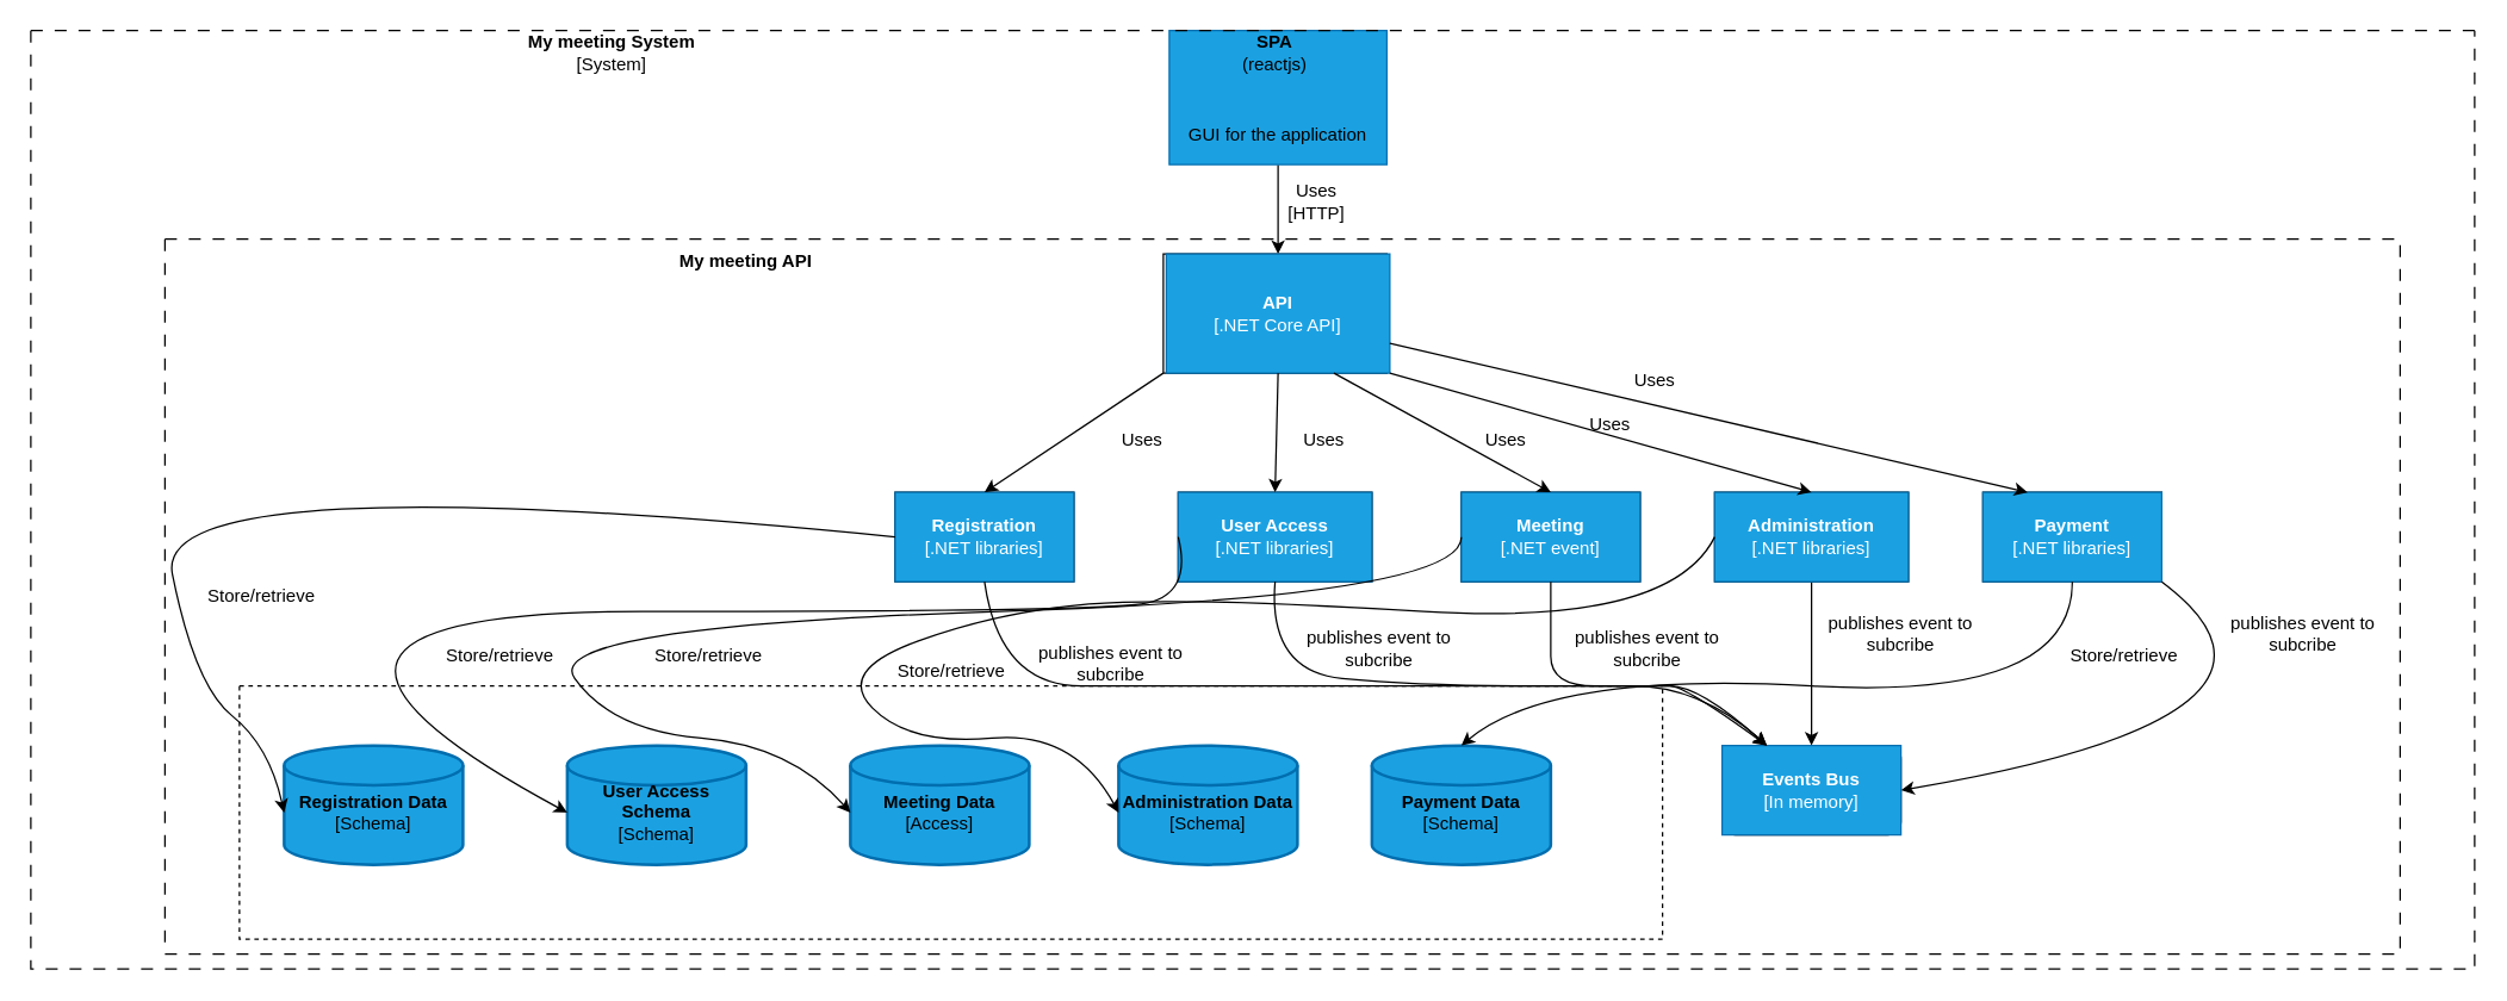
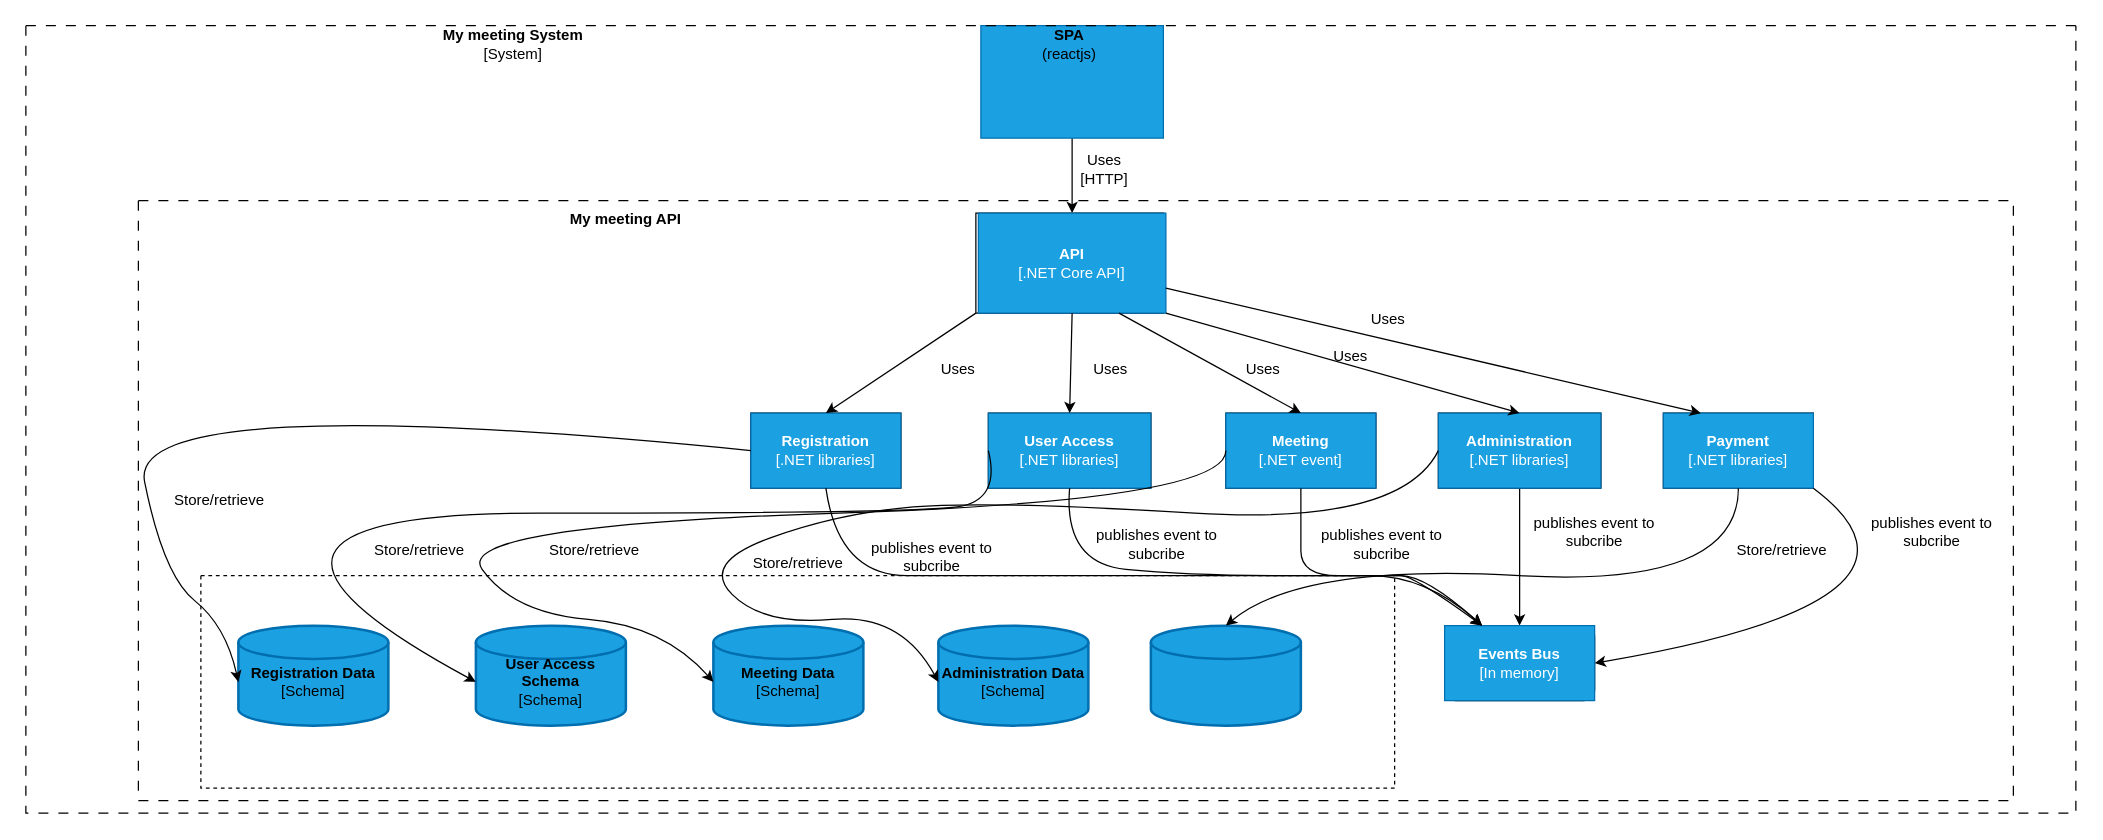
  <mxCell id="0" />
  <mxCell id="1" parent="0" />
  <mxCell id="2" style="edgeStyle=orthogonalEdgeStyle;rounded=0;orthogonalLoop=1;jettySize=auto;html=1;entryX=0.5;entryY=0;entryDx=0;entryDy=0;" edge="1" parent="1" source="3" target="7"><mxGeometry relative="1" as="geometry" /></mxCell>
  <mxCell id="3" value="" style="rounded=0;whiteSpace=wrap;html=1;fillColor=#1ba1e2;fontColor=#ffffff;strokeColor=#006EAF;" vertex="1" parent="1"><mxGeometry x="784" y="20" width="146" height="90" as="geometry" /></mxCell>
  <mxCell id="4" value="&lt;b&gt;SPA&lt;/b&gt;&lt;div&gt;(reactjs)&lt;/div&gt;" style="text;html=1;align=center;verticalAlign=middle;whiteSpace=wrap;rounded=0;" vertex="1" parent="1"><mxGeometry x="780" y="20" width="150" height="30" as="geometry" /></mxCell>
- <mxCell id="5" value="GUI for the application" style="text;html=1;align=center;verticalAlign=middle;whiteSpace=wrap;rounded=0;" vertex="1" parent="1"><mxGeometry x="796" y="70" width="122" height="40" as="geometry" /></mxCell>
  <mxCell id="6" value="" style="rounded=0;whiteSpace=wrap;html=1;" vertex="1" parent="1"><mxGeometry x="780" y="170" width="150" height="80" as="geometry" /></mxCell>
  <mxCell id="7" value="&lt;b&gt;API&lt;/b&gt;&lt;div&gt;[.NET Core API]&lt;/div&gt;" style="text;html=1;align=center;verticalAlign=middle;whiteSpace=wrap;rounded=0;fillColor=#1ba1e2;fontColor=#ffffff;strokeColor=#006EAF;" vertex="1" parent="1"><mxGeometry x="782" y="170" width="150" height="80" as="geometry" /></mxCell>
  <mxCell id="8" value="" style="rounded=0;whiteSpace=wrap;html=1;" vertex="1" parent="1"><mxGeometry x="600" y="330" width="120" height="60" as="geometry" /></mxCell>
  <mxCell id="9" value="" style="rounded=0;whiteSpace=wrap;html=1;" vertex="1" parent="1"><mxGeometry x="790" y="330" width="130" height="60" as="geometry" /></mxCell>
  <mxCell id="10" value="" style="rounded=0;whiteSpace=wrap;html=1;" vertex="1" parent="1"><mxGeometry x="980" y="330" width="120" height="60" as="geometry" /></mxCell>
  <mxCell id="11" value="" style="rounded=0;whiteSpace=wrap;html=1;" vertex="1" parent="1"><mxGeometry x="1150" y="330" width="130" height="60" as="geometry" /></mxCell>
  <mxCell id="12" value="" style="rounded=0;whiteSpace=wrap;html=1;" vertex="1" parent="1"><mxGeometry x="1330" y="330" width="120" height="60" as="geometry" /></mxCell>
  <mxCell id="13" value="&lt;b&gt;Registration&lt;/b&gt;&lt;div&gt;[.NET libraries]&lt;/div&gt;" style="text;html=1;align=center;verticalAlign=middle;whiteSpace=wrap;rounded=0;fillColor=#1ba1e2;fontColor=#ffffff;strokeColor=#006EAF;" vertex="1" parent="1"><mxGeometry x="600" y="330" width="120" height="60" as="geometry" /></mxCell>
  <mxCell id="14" value="&lt;b&gt;User Access&lt;/b&gt;&lt;div&gt;[.NET libraries]&lt;/div&gt;" style="text;html=1;align=center;verticalAlign=middle;whiteSpace=wrap;rounded=0;fillColor=#1ba1e2;fontColor=#ffffff;strokeColor=#006EAF;" vertex="1" parent="1"><mxGeometry x="790" y="330" width="130" height="60" as="geometry" /></mxCell>
  <mxCell id="15" value="&lt;b&gt;Meeting&lt;/b&gt;&lt;div&gt;[.NET event]&lt;/div&gt;" style="text;html=1;align=center;verticalAlign=middle;whiteSpace=wrap;rounded=0;fillColor=#1ba1e2;fontColor=#ffffff;strokeColor=#006EAF;" vertex="1" parent="1"><mxGeometry x="980" y="330" width="120" height="60" as="geometry" /></mxCell>
  <mxCell id="16" style="edgeStyle=orthogonalEdgeStyle;rounded=0;orthogonalLoop=1;jettySize=auto;html=1;entryX=0.5;entryY=0;entryDx=0;entryDy=0;" edge="1" parent="1" source="17" target="30"><mxGeometry relative="1" as="geometry" /></mxCell>
  <mxCell id="17" value="&lt;b&gt;Administration&lt;/b&gt;&lt;div&gt;[.NET libraries]&lt;/div&gt;" style="text;html=1;align=center;verticalAlign=middle;whiteSpace=wrap;rounded=0;fillColor=#1ba1e2;fontColor=#ffffff;strokeColor=#006EAF;" vertex="1" parent="1"><mxGeometry x="1150" y="330" width="130" height="60" as="geometry" /></mxCell>
  <mxCell id="18" value="&lt;b&gt;Payment&lt;/b&gt;&lt;div&gt;[.NET libraries]&lt;/div&gt;" style="text;html=1;align=center;verticalAlign=middle;whiteSpace=wrap;rounded=0;fillColor=#1ba1e2;fontColor=#ffffff;strokeColor=#006EAF;" vertex="1" parent="1"><mxGeometry x="1330" y="330" width="120" height="60" as="geometry" /></mxCell>
  <mxCell id="19" value="" style="strokeWidth=2;html=1;shape=mxgraph.flowchart.database;whiteSpace=wrap;fillColor=#1ba1e2;fontColor=#ffffff;strokeColor=#006EAF;" vertex="1" parent="1"><mxGeometry x="190" y="500" width="120" height="80" as="geometry" /></mxCell>
  <mxCell id="20" value="&lt;b&gt;Registration Data&lt;/b&gt;&lt;div&gt;[Schema]&lt;/div&gt;" style="text;html=1;align=center;verticalAlign=middle;whiteSpace=wrap;rounded=0;" vertex="1" parent="1"><mxGeometry x="190" y="520" width="120" height="50" as="geometry" /></mxCell>
  <mxCell id="21" value="" style="strokeWidth=2;html=1;shape=mxgraph.flowchart.database;whiteSpace=wrap;fillColor=#1ba1e2;fontColor=#ffffff;strokeColor=#006EAF;" vertex="1" parent="1"><mxGeometry x="380" y="500" width="120" height="80" as="geometry" /></mxCell>
  <mxCell id="22" value="&lt;b&gt;User Access Schema&lt;/b&gt;&lt;br&gt;&lt;div&gt;[Schema]&lt;/div&gt;" style="text;html=1;align=center;verticalAlign=middle;whiteSpace=wrap;rounded=0;" vertex="1" parent="1"><mxGeometry x="380" y="520" width="120" height="50" as="geometry" /></mxCell>
  <mxCell id="23" value="" style="strokeWidth=2;html=1;shape=mxgraph.flowchart.database;whiteSpace=wrap;fillColor=#1ba1e2;fontColor=#ffffff;strokeColor=#006EAF;" vertex="1" parent="1"><mxGeometry x="570" y="500" width="120" height="80" as="geometry" /></mxCell>
- <mxCell id="24" value="&lt;b&gt;Meeting Data&lt;/b&gt;&lt;div&gt;[Access]&lt;/div&gt;" style="text;html=1;align=center;verticalAlign=middle;whiteSpace=wrap;rounded=0;" vertex="1" parent="1"><mxGeometry x="570" y="520" width="120" height="50" as="geometry" /></mxCell>
+ <mxCell id="24" value="&lt;b&gt;Meeting Data&lt;/b&gt;&lt;div&gt;[Schema]&lt;/div&gt;" style="text;html=1;align=center;verticalAlign=middle;whiteSpace=wrap;rounded=0;" vertex="1" parent="1"><mxGeometry x="570" y="520" width="120" height="50" as="geometry" /></mxCell>
  <mxCell id="25" value="" style="strokeWidth=2;html=1;shape=mxgraph.flowchart.database;whiteSpace=wrap;fillColor=#1ba1e2;fontColor=#ffffff;strokeColor=#006EAF;" vertex="1" parent="1"><mxGeometry x="750" y="500" width="120" height="80" as="geometry" /></mxCell>
  <mxCell id="26" value="&lt;b&gt;Administration Data&lt;/b&gt;&lt;div&gt;[Schema]&lt;/div&gt;" style="text;html=1;align=center;verticalAlign=middle;whiteSpace=wrap;rounded=0;" vertex="1" parent="1"><mxGeometry x="750" y="520" width="120" height="50" as="geometry" /></mxCell>
  <mxCell id="27" value="" style="strokeWidth=2;html=1;shape=mxgraph.flowchart.database;whiteSpace=wrap;fillColor=#1ba1e2;fontColor=#ffffff;strokeColor=#006EAF;" vertex="1" parent="1"><mxGeometry x="920" y="500" width="120" height="80" as="geometry" /></mxCell>
- <mxCell id="28" value="&lt;b&gt;Payment Data&lt;/b&gt;&lt;div&gt;[Schema]&lt;/div&gt;" style="text;html=1;align=center;verticalAlign=middle;whiteSpace=wrap;rounded=0;" vertex="1" parent="1"><mxGeometry x="920" y="520" width="120" height="50" as="geometry" /></mxCell>
  <mxCell id="29" value="" style="rounded=1;whiteSpace=wrap;html=1;" vertex="1" parent="1"><mxGeometry x="1155" y="500" width="120" height="60" as="geometry" /></mxCell>
  <mxCell id="30" value="&lt;b&gt;Events Bus&lt;/b&gt;&lt;div&gt;[In memory]&lt;/div&gt;" style="text;html=1;align=center;verticalAlign=middle;whiteSpace=wrap;rounded=0;fillColor=#1ba1e2;fontColor=#ffffff;strokeColor=#006EAF;" vertex="1" parent="1"><mxGeometry x="1155" y="500" width="120" height="60" as="geometry" /></mxCell>
  <mxCell id="31" value="" style="endArrow=classic;html=1;rounded=0;strokeColor=default;curved=1;exitX=1;exitY=1;exitDx=0;exitDy=0;entryX=1;entryY=0.5;entryDx=0;entryDy=0;" edge="1" parent="1" source="18" target="30"><mxGeometry width="50" height="50" relative="1" as="geometry"><mxPoint x="1460" y="540" as="sourcePoint" /><mxPoint x="1510" y="490" as="targetPoint" /><Array as="points"><mxPoint x="1570" y="480" /></Array></mxGeometry></mxCell>
  <mxCell id="32" value="" style="endArrow=classic;html=1;rounded=0;exitX=0.5;exitY=1;exitDx=0;exitDy=0;entryX=0.25;entryY=0;entryDx=0;entryDy=0;curved=1;" edge="1" parent="1" source="15" target="30"><mxGeometry width="50" height="50" relative="1" as="geometry"><mxPoint x="1100" y="550" as="sourcePoint" /><mxPoint x="1150" y="500" as="targetPoint" /><Array as="points"><mxPoint x="1040" y="420" /><mxPoint x="1040" y="460" /><mxPoint x="1100" y="460" /><mxPoint x="1140" y="460" /></Array></mxGeometry></mxCell>
  <mxCell id="33" value="" style="swimlane;startSize=0;dashed=1;" vertex="1" parent="1"><mxGeometry x="160" y="460" width="955" height="170" as="geometry" /></mxCell>
  <mxCell id="34" value="" style="endArrow=classic;html=1;rounded=0;exitX=0;exitY=0.5;exitDx=0;exitDy=0;entryX=0;entryY=0.5;entryDx=0;entryDy=0;curved=1;" edge="1" parent="33" source="17" target="26"><mxGeometry width="50" height="50" relative="1" as="geometry"><mxPoint x="590" y="20" as="sourcePoint" /><mxPoint x="640" y="-30" as="targetPoint" /><Array as="points"><mxPoint x="960" y="-40" /><mxPoint x="630" y="-60" /><mxPoint x="510" y="-50" /><mxPoint x="400" y="-10" /><mxPoint x="450" y="40" /><mxPoint x="560" y="30" /></Array></mxGeometry></mxCell>
  <mxCell id="35" value="" style="endArrow=classic;html=1;rounded=0;entryX=0.25;entryY=0;entryDx=0;entryDy=0;exitX=0.5;exitY=1;exitDx=0;exitDy=0;curved=1;" edge="1" parent="1" source="14" target="30"><mxGeometry width="50" height="50" relative="1" as="geometry"><mxPoint x="840" y="540" as="sourcePoint" /><mxPoint x="890" y="490" as="targetPoint" /><Array as="points"><mxPoint x="850" y="450" /><mxPoint x="950" y="460" /><mxPoint x="1110" y="460" /><mxPoint x="1130" y="460" /></Array></mxGeometry></mxCell>
  <mxCell id="36" value="" style="endArrow=classic;html=1;rounded=0;exitX=0.5;exitY=1;exitDx=0;exitDy=0;entryX=0.25;entryY=0;entryDx=0;entryDy=0;curved=1;" edge="1" parent="1" source="13" target="30"><mxGeometry width="50" height="50" relative="1" as="geometry"><mxPoint x="840" y="540" as="sourcePoint" /><mxPoint x="890" y="490" as="targetPoint" /><Array as="points"><mxPoint x="670" y="460" /><mxPoint x="780" y="460" /><mxPoint x="960" y="460" /><mxPoint x="1050" y="460" /><mxPoint x="1140" y="460" /></Array></mxGeometry></mxCell>
  <mxCell id="37" value="" style="endArrow=classic;html=1;rounded=0;exitX=0;exitY=0.5;exitDx=0;exitDy=0;entryX=0;entryY=0.5;entryDx=0;entryDy=0;curved=1;" edge="1" parent="1" source="13" target="20"><mxGeometry width="50" height="50" relative="1" as="geometry"><mxPoint x="530" y="520" as="sourcePoint" /><mxPoint x="580" y="470" as="targetPoint" /><Array as="points"><mxPoint x="100" y="310" /><mxPoint x="130" y="460" /><mxPoint x="180" y="500" /></Array></mxGeometry></mxCell>
  <mxCell id="38" value="" style="endArrow=classic;html=1;rounded=0;exitX=0;exitY=0.5;exitDx=0;exitDy=0;entryX=0;entryY=0.5;entryDx=0;entryDy=0;curved=1;" edge="1" parent="1" source="14" target="22"><mxGeometry width="50" height="50" relative="1" as="geometry"><mxPoint x="360" y="520" as="sourcePoint" /><mxPoint x="410" y="470" as="targetPoint" /><Array as="points"><mxPoint x="800" y="400" /><mxPoint x="730" y="410" /><mxPoint x="130" y="410" /></Array></mxGeometry></mxCell>
  <mxCell id="39" value="" style="endArrow=classic;html=1;rounded=0;exitX=0;exitY=0.5;exitDx=0;exitDy=0;entryX=0;entryY=0.5;entryDx=0;entryDy=0;curved=1;" edge="1" parent="1" source="15" target="24"><mxGeometry width="50" height="50" relative="1" as="geometry"><mxPoint x="720" y="520" as="sourcePoint" /><mxPoint x="770" y="470" as="targetPoint" /><Array as="points"><mxPoint x="980" y="400" /><mxPoint x="360" y="420" /><mxPoint x="410" y="490" /><mxPoint x="530" y="500" /></Array></mxGeometry></mxCell>
  <mxCell id="40" value="Store/retrieve" style="text;html=1;align=center;verticalAlign=middle;whiteSpace=wrap;rounded=0;" vertex="1" parent="1"><mxGeometry x="130" y="380" width="90" height="40" as="geometry" /></mxCell>
  <mxCell id="41" value="Store/retrieve" style="text;html=1;align=center;verticalAlign=middle;whiteSpace=wrap;rounded=0;" vertex="1" parent="1"><mxGeometry x="290" y="420" width="90" height="40" as="geometry" /></mxCell>
  <mxCell id="42" value="Store/retrieve" style="text;html=1;align=center;verticalAlign=middle;whiteSpace=wrap;rounded=0;" vertex="1" parent="1"><mxGeometry x="430" y="420" width="90" height="40" as="geometry" /></mxCell>
  <mxCell id="43" value="Store/retrieve" style="text;html=1;align=center;verticalAlign=middle;whiteSpace=wrap;rounded=0;" vertex="1" parent="1"><mxGeometry x="592.5" y="430" width="90" height="40" as="geometry" /></mxCell>
  <mxCell id="44" value="" style="endArrow=classic;html=1;rounded=0;exitX=0.5;exitY=1;exitDx=0;exitDy=0;entryX=0.5;entryY=0;entryDx=0;entryDy=0;entryPerimeter=0;curved=1;" edge="1" parent="1" source="18" target="27"><mxGeometry width="50" height="50" relative="1" as="geometry"><mxPoint x="1080" y="510" as="sourcePoint" /><mxPoint x="1130" y="460" as="targetPoint" /><Array as="points"><mxPoint x="1390" y="470" /><mxPoint x="1040" y="450" /></Array></mxGeometry></mxCell>
  <mxCell id="45" value="Store/retrieve" style="text;html=1;align=center;verticalAlign=middle;whiteSpace=wrap;rounded=0;" vertex="1" parent="1"><mxGeometry x="1380" y="420" width="90" height="40" as="geometry" /></mxCell>
  <mxCell id="46" value="publishes event to subcribe" style="text;html=1;align=center;verticalAlign=middle;whiteSpace=wrap;rounded=0;" vertex="1" parent="1"><mxGeometry x="1490" y="410" width="110" height="30" as="geometry" /></mxCell>
  <mxCell id="47" value="" style="endArrow=classic;html=1;rounded=0;exitX=0;exitY=1;exitDx=0;exitDy=0;entryX=0.5;entryY=0;entryDx=0;entryDy=0;" edge="1" parent="1" source="6" target="13"><mxGeometry width="50" height="50" relative="1" as="geometry"><mxPoint x="890" y="260" as="sourcePoint" /><mxPoint x="940" y="210" as="targetPoint" /></mxGeometry></mxCell>
  <mxCell id="48" value="" style="endArrow=classic;html=1;rounded=0;exitX=0.5;exitY=1;exitDx=0;exitDy=0;entryX=0.5;entryY=0;entryDx=0;entryDy=0;" edge="1" parent="1" source="7" target="14"><mxGeometry width="50" height="50" relative="1" as="geometry"><mxPoint x="890" y="260" as="sourcePoint" /><mxPoint x="940" y="210" as="targetPoint" /></mxGeometry></mxCell>
  <mxCell id="49" value="" style="endArrow=classic;html=1;rounded=0;exitX=0.75;exitY=1;exitDx=0;exitDy=0;entryX=0.5;entryY=0;entryDx=0;entryDy=0;" edge="1" parent="1" source="7" target="15"><mxGeometry width="50" height="50" relative="1" as="geometry"><mxPoint x="890" y="260" as="sourcePoint" /><mxPoint x="940" y="210" as="targetPoint" /></mxGeometry></mxCell>
  <mxCell id="50" value="" style="endArrow=classic;html=1;rounded=0;entryX=0.5;entryY=0;entryDx=0;entryDy=0;exitX=1;exitY=1;exitDx=0;exitDy=0;" edge="1" parent="1" source="7" target="17"><mxGeometry width="50" height="50" relative="1" as="geometry"><mxPoint x="890" y="260" as="sourcePoint" /><mxPoint x="940" y="210" as="targetPoint" /></mxGeometry></mxCell>
  <mxCell id="51" value="" style="endArrow=classic;html=1;rounded=0;entryX=0.25;entryY=0;entryDx=0;entryDy=0;exitX=1;exitY=0.75;exitDx=0;exitDy=0;" edge="1" parent="1" source="7" target="18"><mxGeometry width="50" height="50" relative="1" as="geometry"><mxPoint x="1010" y="260" as="sourcePoint" /><mxPoint x="1060" y="210" as="targetPoint" /></mxGeometry></mxCell>
  <mxCell id="52" value="Uses" style="text;html=1;align=center;verticalAlign=middle;whiteSpace=wrap;rounded=0;" vertex="1" parent="1"><mxGeometry x="1080" y="240" width="60" height="30" as="geometry" /></mxCell>
  <mxCell id="53" value="Uses" style="text;html=1;align=center;verticalAlign=middle;whiteSpace=wrap;rounded=0;" vertex="1" parent="1"><mxGeometry x="1050" y="270" width="60" height="30" as="geometry" /></mxCell>
  <mxCell id="54" value="Uses" style="text;html=1;align=center;verticalAlign=middle;whiteSpace=wrap;rounded=0;" vertex="1" parent="1"><mxGeometry x="980" y="280" width="60" height="30" as="geometry" /></mxCell>
  <mxCell id="55" value="Uses" style="text;html=1;align=center;verticalAlign=middle;whiteSpace=wrap;rounded=0;" vertex="1" parent="1"><mxGeometry x="858" y="280" width="60" height="30" as="geometry" /></mxCell>
  <mxCell id="56" value="Uses" style="text;html=1;align=center;verticalAlign=middle;whiteSpace=wrap;rounded=0;" vertex="1" parent="1"><mxGeometry x="736" y="280" width="60" height="30" as="geometry" /></mxCell>
  <mxCell id="57" value="Uses&lt;div&gt;[HTTP]&lt;/div&gt;" style="text;html=1;align=center;verticalAlign=middle;whiteSpace=wrap;rounded=0;" vertex="1" parent="1"><mxGeometry x="853" y="120" width="60" height="30" as="geometry" /></mxCell>
  <mxCell id="58" value="" style="swimlane;startSize=0;dashed=1;dashPattern=8 8;" vertex="1" parent="1"><mxGeometry x="110" y="160" width="1500" height="480" as="geometry" /></mxCell>
  <mxCell id="59" value="My meeting API" style="text;html=1;align=center;verticalAlign=middle;whiteSpace=wrap;rounded=0;fontStyle=1" vertex="1" parent="58"><mxGeometry x="260" width="260" height="30" as="geometry" /></mxCell>
  <mxCell id="60" value="" style="swimlane;startSize=0;dashed=1;dashPattern=8 8;" vertex="1" parent="1"><mxGeometry x="20" y="20" width="1640" height="630" as="geometry" /></mxCell>
  <mxCell id="61" value="My meeting System&lt;div&gt;&lt;span style=&quot;font-weight: normal;&quot;&gt;[System]&lt;/span&gt;&lt;/div&gt;" style="text;html=1;align=center;verticalAlign=middle;whiteSpace=wrap;rounded=0;fontStyle=1" vertex="1" parent="60"><mxGeometry x="260" width="260" height="30" as="geometry" /></mxCell>
  <mxCell id="62" value="publishes event to subcribe" style="text;html=1;align=center;verticalAlign=middle;whiteSpace=wrap;rounded=0;" vertex="1" parent="60"><mxGeometry x="1200" y="390" width="110" height="30" as="geometry" /></mxCell>
  <mxCell id="63" value="publishes event to subcribe" style="text;html=1;align=center;verticalAlign=middle;whiteSpace=wrap;rounded=0;" vertex="1" parent="60"><mxGeometry x="1030" y="400" width="110" height="30" as="geometry" /></mxCell>
  <mxCell id="64" value="publishes event to subcribe" style="text;html=1;align=center;verticalAlign=middle;whiteSpace=wrap;rounded=0;" vertex="1" parent="60"><mxGeometry x="850" y="400" width="110" height="30" as="geometry" /></mxCell>
  <mxCell id="65" value="publishes event to subcribe" style="text;html=1;align=center;verticalAlign=middle;whiteSpace=wrap;rounded=0;" vertex="1" parent="60"><mxGeometry x="670" y="410" width="110" height="30" as="geometry" /></mxCell>
